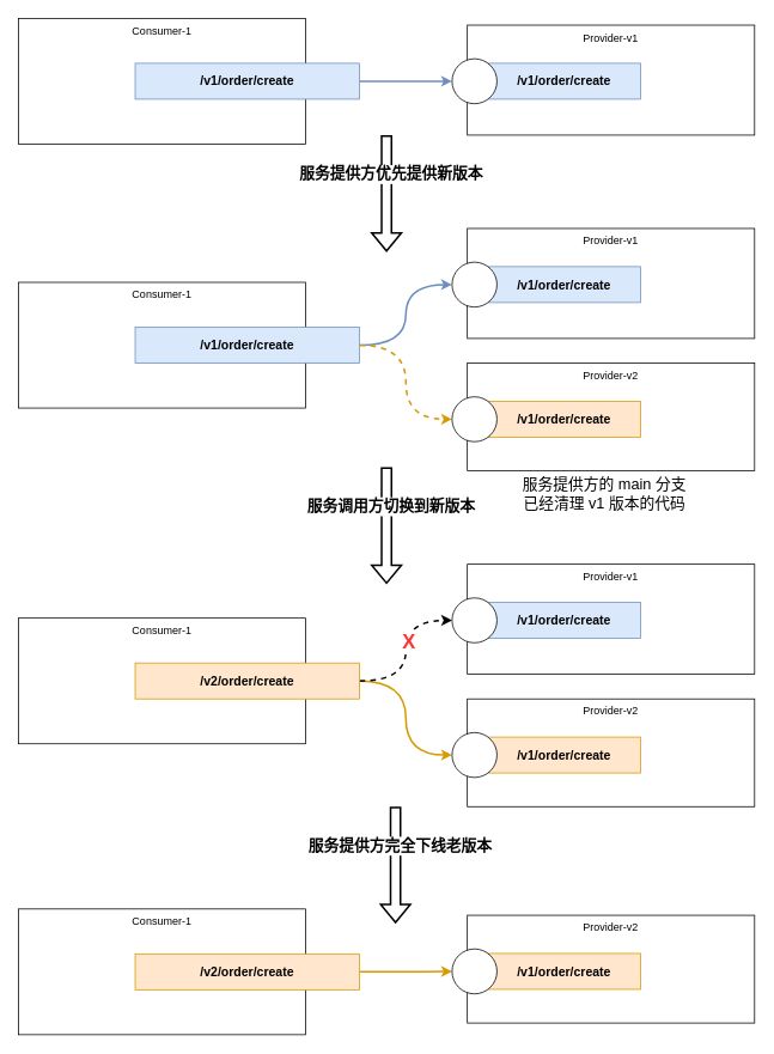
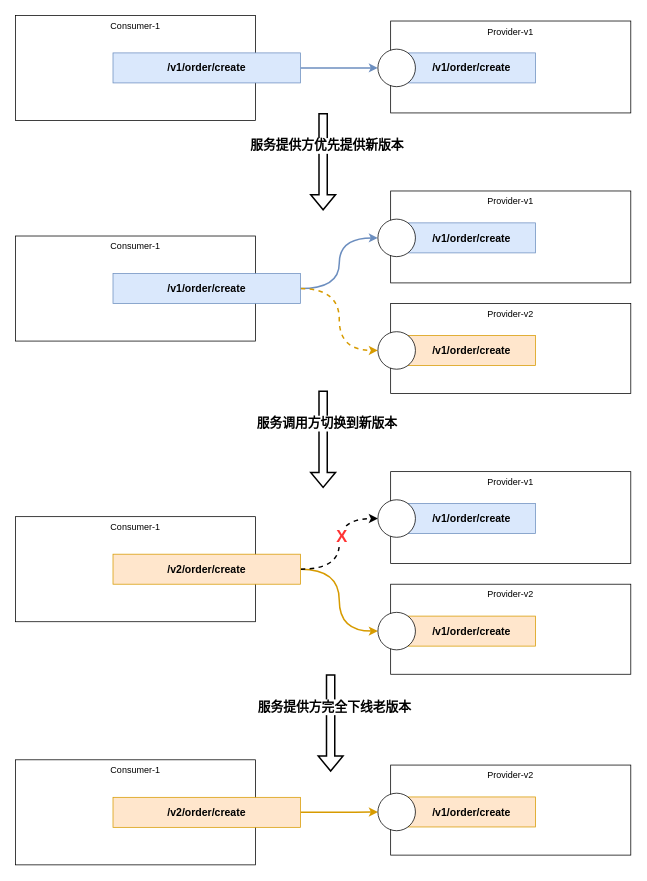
  <mxCell id="0" />
  <mxCell id="1" parent="0" />
  <mxCell id="2" value="Consumer-1" style="rounded=0;whiteSpace=wrap;html=1;verticalAlign=top;" vertex="1" parent="1"><mxGeometry x="20" y="20" width="320" height="140" as="geometry" /></mxCell>
  <mxCell id="3" style="edgeStyle=orthogonalEdgeStyle;rounded=0;orthogonalLoop=1;jettySize=auto;html=1;entryX=0;entryY=0.5;entryDx=0;entryDy=0;fontSize=14;curved=1;fillColor=#dae8fc;strokeColor=#6c8ebf;strokeWidth=2;" edge="1" parent="1" source="4" target="7"><mxGeometry relative="1" as="geometry" /></mxCell>
  <mxCell id="4" value="/v1/order/create" style="rounded=0;whiteSpace=wrap;html=1;fillColor=#dae8fc;strokeColor=#6c8ebf;fontStyle=1;fontSize=14;" vertex="1" parent="1"><mxGeometry x="150" y="70" width="250" height="40" as="geometry" /></mxCell>
  <mxCell id="5" value="Provider-v1" style="rounded=0;whiteSpace=wrap;html=1;verticalAlign=top;" vertex="1" parent="1"><mxGeometry x="520" y="27.5" width="320" height="122.5" as="geometry" /></mxCell>
  <mxCell id="6" value="/v1/order/create" style="rounded=0;whiteSpace=wrap;html=1;fillColor=#dae8fc;strokeColor=#6c8ebf;fontStyle=1;fontSize=14;" vertex="1" parent="1"><mxGeometry x="543" y="70" width="170" height="40" as="geometry" /></mxCell>
  <mxCell id="7" value="" style="ellipse;whiteSpace=wrap;html=1;aspect=fixed;" vertex="1" parent="1"><mxGeometry x="503" y="65" width="50" height="50" as="geometry" /></mxCell>
  <mxCell id="8" value="Consumer-1" style="rounded=0;whiteSpace=wrap;html=1;verticalAlign=top;" vertex="1" parent="1"><mxGeometry x="20" y="314" width="320" height="140" as="geometry" /></mxCell>
  <mxCell id="9" style="edgeStyle=orthogonalEdgeStyle;rounded=0;orthogonalLoop=1;jettySize=auto;html=1;entryX=0;entryY=0.5;entryDx=0;entryDy=0;curved=1;strokeWidth=2;fillColor=#dae8fc;strokeColor=#6c8ebf;" edge="1" parent="1" source="11" target="17"><mxGeometry relative="1" as="geometry" /></mxCell>
  <mxCell id="10" style="edgeStyle=orthogonalEdgeStyle;curved=1;rounded=0;orthogonalLoop=1;jettySize=auto;html=1;entryX=0;entryY=0.5;entryDx=0;entryDy=0;dashed=1;fontSize=22;fontColor=#FF3333;strokeWidth=2;fillColor=#ffe6cc;strokeColor=#d79b00;" edge="1" parent="1" source="11" target="14"><mxGeometry relative="1" as="geometry" /></mxCell>
  <mxCell id="11" value="/v1/order/create" style="rounded=0;whiteSpace=wrap;html=1;fillColor=#dae8fc;strokeColor=#6c8ebf;fontStyle=1;fontSize=14;" vertex="1" parent="1"><mxGeometry x="150" y="364" width="250" height="40" as="geometry" /></mxCell>
  <mxCell id="12" value="Provider-v2" style="rounded=0;whiteSpace=wrap;html=1;verticalAlign=top;" vertex="1" parent="1"><mxGeometry x="520" y="404" width="320" height="120" as="geometry" /></mxCell>
  <mxCell id="13" value="/v1/order/create" style="rounded=0;whiteSpace=wrap;html=1;fillColor=#ffe6cc;strokeColor=#d79b00;fontStyle=1;fontSize=14;" vertex="1" parent="1"><mxGeometry x="543" y="446.5" width="170" height="40" as="geometry" /></mxCell>
  <mxCell id="14" value="" style="ellipse;whiteSpace=wrap;html=1;aspect=fixed;" vertex="1" parent="1"><mxGeometry x="503" y="441.5" width="50" height="50" as="geometry" /></mxCell>
  <mxCell id="15" value="Provider-v1" style="rounded=0;whiteSpace=wrap;html=1;verticalAlign=top;" vertex="1" parent="1"><mxGeometry x="520" y="254" width="320" height="122.5" as="geometry" /></mxCell>
  <mxCell id="16" value="/v1/order/create" style="rounded=0;whiteSpace=wrap;html=1;fillColor=#dae8fc;strokeColor=#6c8ebf;fontStyle=1;fontSize=14;" vertex="1" parent="1"><mxGeometry x="543" y="296.5" width="170" height="40" as="geometry" /></mxCell>
  <mxCell id="17" value="" style="ellipse;whiteSpace=wrap;html=1;aspect=fixed;" vertex="1" parent="1"><mxGeometry x="503" y="291.5" width="50" height="50" as="geometry" /></mxCell>
  <mxCell id="18" value="Consumer-1" style="rounded=0;whiteSpace=wrap;html=1;verticalAlign=top;" vertex="1" parent="1"><mxGeometry x="20" y="688" width="320" height="140" as="geometry" /></mxCell>
  <mxCell id="19" style="edgeStyle=orthogonalEdgeStyle;rounded=0;orthogonalLoop=1;jettySize=auto;html=1;entryX=0;entryY=0.5;entryDx=0;entryDy=0;curved=1;strokeWidth=2;fillColor=#ffe6cc;strokeColor=#d79b00;" edge="1" parent="1" source="22" target="25"><mxGeometry relative="1" as="geometry" /></mxCell>
  <mxCell id="20" style="edgeStyle=orthogonalEdgeStyle;curved=1;rounded=0;orthogonalLoop=1;jettySize=auto;html=1;entryX=0;entryY=0.5;entryDx=0;entryDy=0;strokeWidth=2;dashed=1;" edge="1" parent="1" source="22" target="28"><mxGeometry relative="1" as="geometry" /></mxCell>
  <mxCell id="21" value="X" style="edgeLabel;html=1;align=center;verticalAlign=middle;resizable=0;points=[];fontStyle=1;fontSize=22;fontColor=#FF3333;" vertex="1" connectable="0" parent="20"><mxGeometry x="0.12" y="-2" relative="1" as="geometry"><mxPoint x="1" as="offset" /></mxGeometry></mxCell>
  <mxCell id="22" value="/v2/order/create" style="rounded=0;whiteSpace=wrap;html=1;fillColor=#ffe6cc;strokeColor=#d79b00;fontStyle=1;fontSize=14;" vertex="1" parent="1"><mxGeometry x="150" y="738" width="250" height="40" as="geometry" /></mxCell>
  <mxCell id="23" value="Provider-v2" style="rounded=0;whiteSpace=wrap;html=1;verticalAlign=top;" vertex="1" parent="1"><mxGeometry x="520" y="778" width="320" height="120" as="geometry" /></mxCell>
  <mxCell id="24" value="/v1/order/create" style="rounded=0;whiteSpace=wrap;html=1;fillColor=#ffe6cc;strokeColor=#d79b00;fontStyle=1;fontSize=14;" vertex="1" parent="1"><mxGeometry x="543" y="820.5" width="170" height="40" as="geometry" /></mxCell>
  <mxCell id="25" value="" style="ellipse;whiteSpace=wrap;html=1;aspect=fixed;" vertex="1" parent="1"><mxGeometry x="503" y="815.5" width="50" height="50" as="geometry" /></mxCell>
  <mxCell id="26" value="Provider-v1" style="rounded=0;whiteSpace=wrap;html=1;verticalAlign=top;" vertex="1" parent="1"><mxGeometry x="520" y="628" width="320" height="122.5" as="geometry" /></mxCell>
  <mxCell id="27" value="/v1/order/create" style="rounded=0;whiteSpace=wrap;html=1;fillColor=#dae8fc;strokeColor=#6c8ebf;fontStyle=1;fontSize=14;" vertex="1" parent="1"><mxGeometry x="543" y="670.5" width="170" height="40" as="geometry" /></mxCell>
  <mxCell id="28" value="" style="ellipse;whiteSpace=wrap;html=1;aspect=fixed;" vertex="1" parent="1"><mxGeometry x="503" y="665.5" width="50" height="50" as="geometry" /></mxCell>
  <mxCell id="29" value="Consumer-1" style="rounded=0;whiteSpace=wrap;html=1;verticalAlign=top;" vertex="1" parent="1"><mxGeometry x="20" y="1012" width="320" height="140" as="geometry" /></mxCell>
  <mxCell id="30" style="edgeStyle=orthogonalEdgeStyle;rounded=0;orthogonalLoop=1;jettySize=auto;html=1;entryX=0;entryY=0.5;entryDx=0;entryDy=0;curved=1;strokeWidth=2;fillColor=#ffe6cc;strokeColor=#d79b00;" edge="1" parent="1" source="31" target="34"><mxGeometry relative="1" as="geometry" /></mxCell>
  <mxCell id="31" value="/v2/order/create" style="rounded=0;whiteSpace=wrap;html=1;fillColor=#ffe6cc;strokeColor=#d79b00;fontStyle=1;fontSize=14;" vertex="1" parent="1"><mxGeometry x="150" y="1062" width="250" height="40" as="geometry" /></mxCell>
  <mxCell id="32" value="Provider-v2" style="rounded=0;whiteSpace=wrap;html=1;verticalAlign=top;" vertex="1" parent="1"><mxGeometry x="520" y="1019" width="320" height="120" as="geometry" /></mxCell>
  <mxCell id="33" value="/v1/order/create" style="rounded=0;whiteSpace=wrap;html=1;fillColor=#ffe6cc;strokeColor=#d79b00;fontStyle=1;fontSize=14;" vertex="1" parent="1"><mxGeometry x="543" y="1061.5" width="170" height="40" as="geometry" /></mxCell>
  <mxCell id="34" value="" style="ellipse;whiteSpace=wrap;html=1;aspect=fixed;" vertex="1" parent="1"><mxGeometry x="503" y="1056.5" width="50" height="50" as="geometry" /></mxCell>
  <mxCell id="35" value="" style="shape=flexArrow;endArrow=classic;html=1;rounded=0;fontSize=22;fontColor=#FF3333;strokeWidth=2;curved=1;" edge="1" parent="1"><mxGeometry width="50" height="50" relative="1" as="geometry"><mxPoint x="430" y="150" as="sourcePoint" /><mxPoint x="430" y="280" as="targetPoint" /></mxGeometry></mxCell>
  <mxCell id="36" value="服务提供方优先提供新版本" style="edgeLabel;html=1;align=center;verticalAlign=middle;resizable=0;points=[];fontSize=17;fontColor=#000000;fontStyle=1" vertex="1" connectable="0" parent="35"><mxGeometry x="-0.339" y="4" relative="1" as="geometry"><mxPoint as="offset" /></mxGeometry></mxCell>
  <mxCell id="37" value="" style="shape=flexArrow;endArrow=classic;html=1;rounded=0;fontSize=22;fontColor=#FF3333;strokeWidth=2;curved=1;" edge="1" parent="1"><mxGeometry width="50" height="50" relative="1" as="geometry"><mxPoint x="430" y="520" as="sourcePoint" /><mxPoint x="430" y="650" as="targetPoint" /></mxGeometry></mxCell>
  <mxCell id="38" value="服务调用方切换到新版本" style="edgeLabel;html=1;align=center;verticalAlign=middle;resizable=0;points=[];fontSize=17;fontColor=#000000;fontStyle=1" vertex="1" connectable="0" parent="37"><mxGeometry x="-0.339" y="4" relative="1" as="geometry"><mxPoint as="offset" /></mxGeometry></mxCell>
  <mxCell id="39" value="" style="shape=flexArrow;endArrow=classic;html=1;rounded=0;fontSize=22;fontColor=#FF3333;strokeWidth=2;curved=1;" edge="1" parent="1"><mxGeometry width="50" height="50" relative="1" as="geometry"><mxPoint x="440" y="898" as="sourcePoint" /><mxPoint x="440" y="1028" as="targetPoint" /></mxGeometry></mxCell>
  <mxCell id="40" value="服务提供方完全下线老版本" style="edgeLabel;html=1;align=center;verticalAlign=middle;resizable=0;points=[];fontSize=17;fontColor=#000000;fontStyle=1" vertex="1" connectable="0" parent="39"><mxGeometry x="-0.339" y="4" relative="1" as="geometry"><mxPoint as="offset" /></mxGeometry></mxCell>
- <mxCell id="41" value="服务提供方的 main 分支已经清理 v1 版本的代码" style="text;html=1;strokeColor=none;fillColor=none;align=center;verticalAlign=middle;whiteSpace=wrap;rounded=0;dashed=1;fontSize=17;fontColor=#000000;" vertex="1" parent="1"><mxGeometry x="573" y="535" width="200" height="30" as="geometry" /></mxCell>
